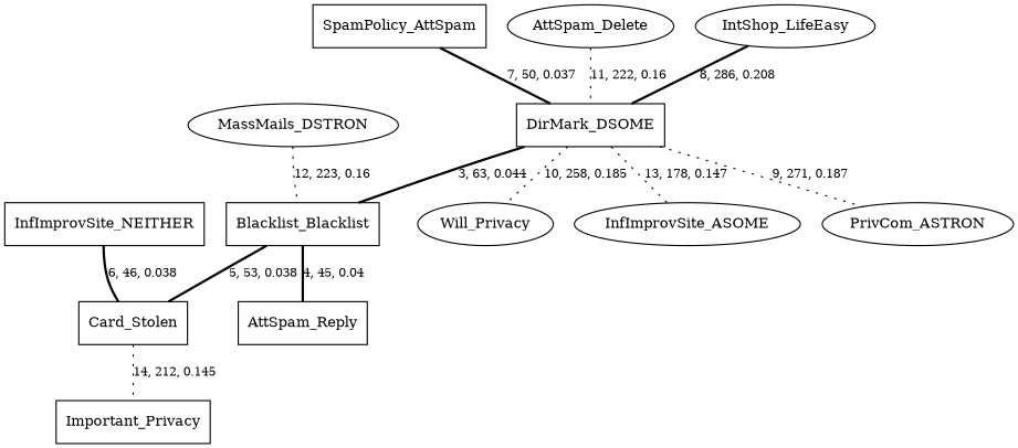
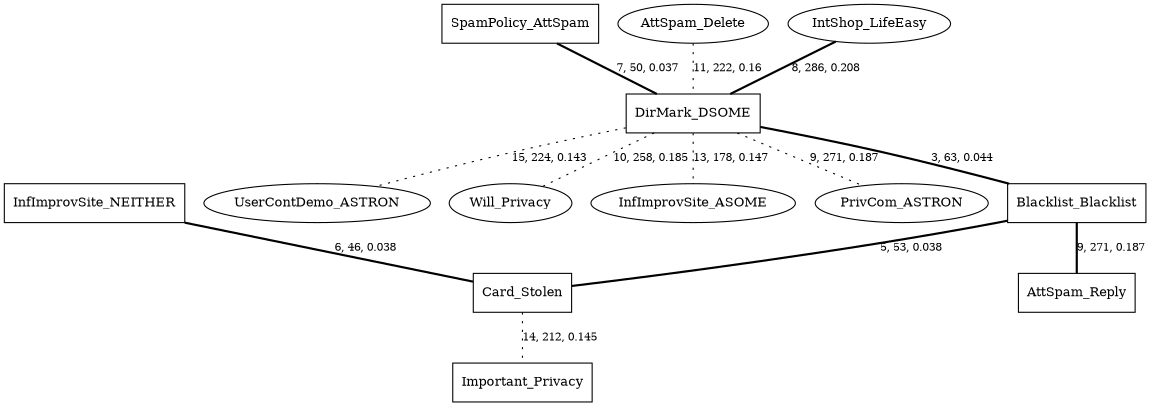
  graph {
    node [fontsize=12]
    edge [fontsize=10 style=dotted]
+   n1 [label=UserContDemo_ASTRON]
    n2 [label=Will_Privacy]
    n3 [label=AttSpam_Reply shape=box]
    n4 [label=Important_Privacy shape=box]
    n5 [label=InfImprovSite_ASOME]
    n6 [label=Card_Stolen shape=box]
    n7 [label=PrivCom_ASTRON]
    n8 [label=Blacklist_Blacklist shape=box]
    n9 [label=DirMark_DSOME shape=box]
    n10 [label=SpamPolicy_AttSpam shape=box]
-   n11 [label=MassMails_DSTRON]
    n12 [label=InfImprovSite_NEITHER shape=box]
    n13 [label=AttSpam_Delete]
    n14 [label=IntShop_LifeEasy]
    n6 -- n4 [label="14, 212, 0.145"]
-   n8 -- n3 [label="4, 45, 0.04" style=bold]
+   n8 -- n3 [label="9, 271, 0.187" style=bold]
    n8 -- n6 [label="5, 53, 0.038" style=bold]
+   n9 -- n1 [label="15, 224, 0.143"]
    n9 -- n2 [label="10, 258, 0.185"]
    n9 -- n5 [label="13, 178, 0.147"]
    n9 -- n7 [label="9, 271, 0.187"]
    n9 -- n8 [label="3, 63, 0.044" style=bold]
    n10 -- n9 [label="7, 50, 0.037" style=bold]
-   n11 -- n8 [label="12, 223, 0.16"]
    n12 -- n6 [label="6, 46, 0.038" style=bold]
    n13 -- n9 [label="11, 222, 0.16"]
    n14 -- n9 [label="8, 286, 0.208" style=bold]
  }
